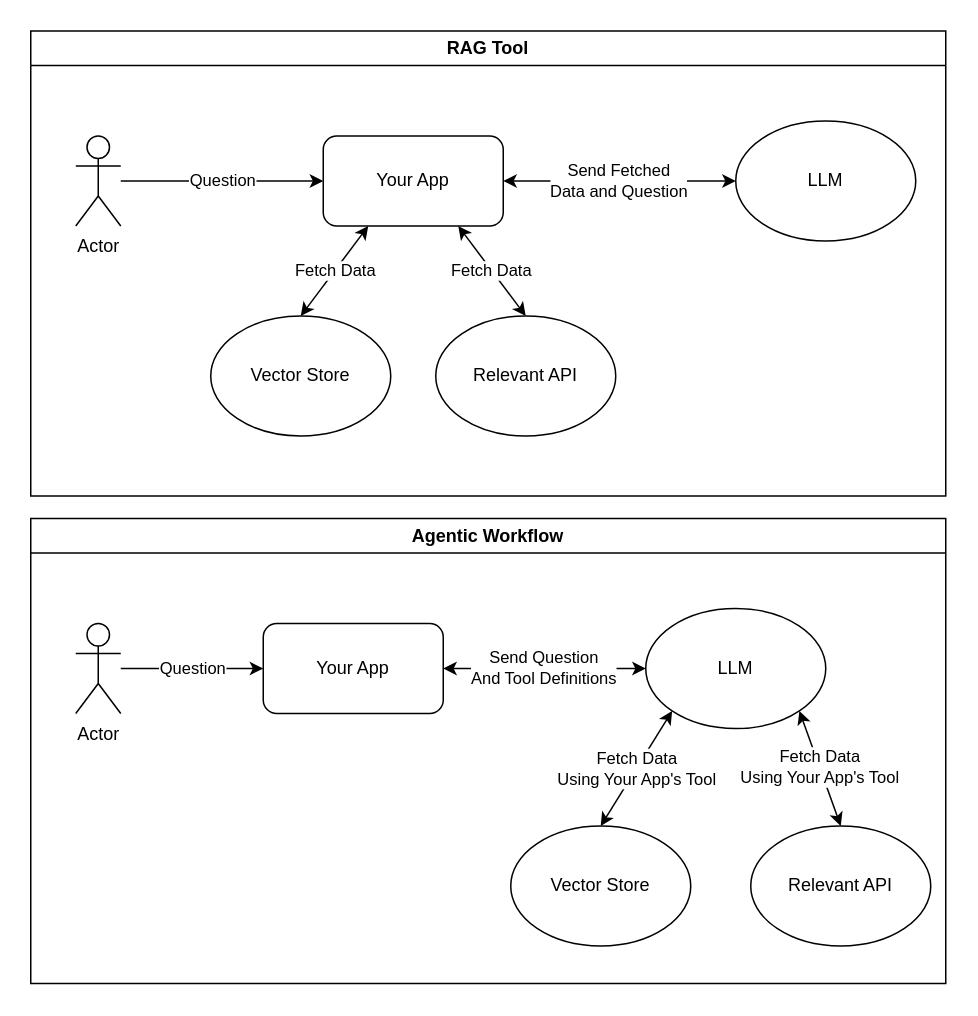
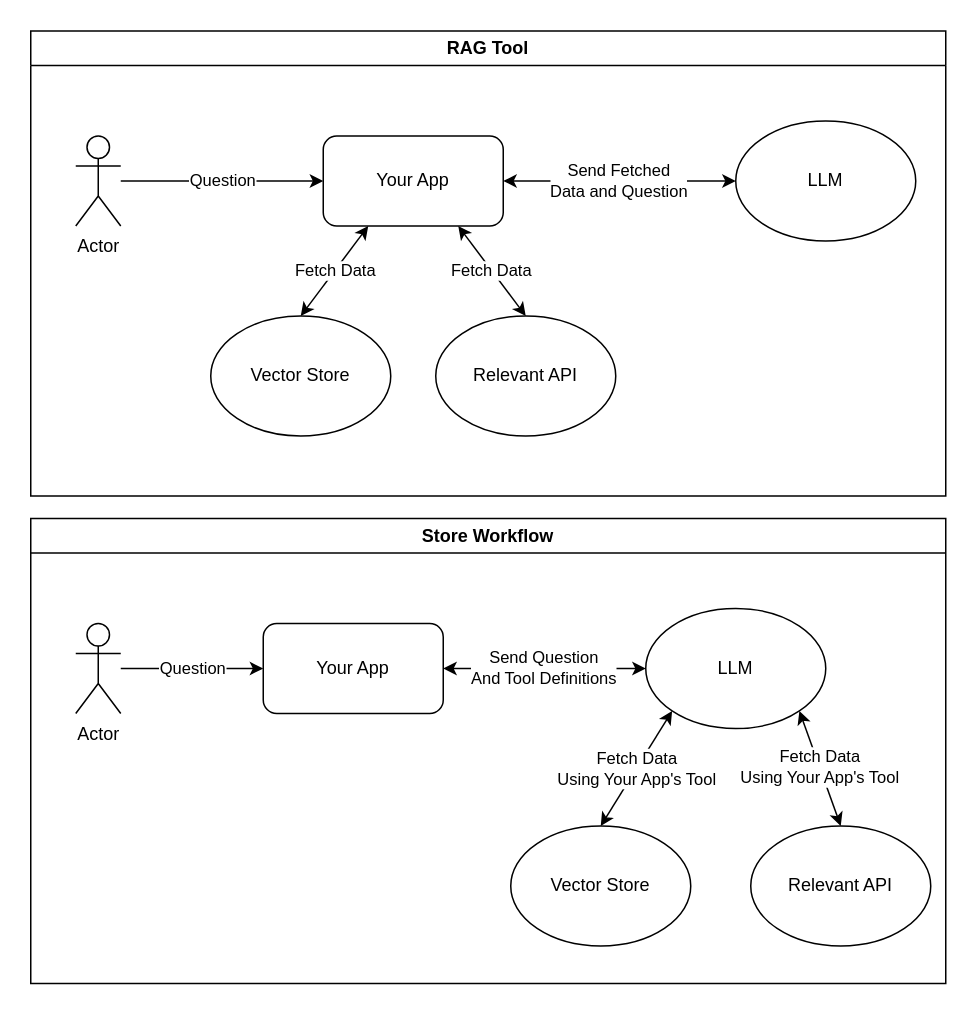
  <mxCell id="0" />
  <mxCell id="1" parent="0" />
  <mxCell id="2" value="RAG Tool" style="swimlane;whiteSpace=wrap;html=1;" vertex="1" parent="1"><mxGeometry x="20" y="20" width="610" height="310" as="geometry" /></mxCell>
  <mxCell id="3" value="LLM" style="ellipse;whiteSpace=wrap;html=1;" vertex="1" parent="2"><mxGeometry x="470" y="60" width="120" height="80" as="geometry" /></mxCell>
  <mxCell id="4" value="Question" style="edgeStyle=none;html=1;entryX=0;entryY=0.5;entryDx=0;entryDy=0;" edge="1" parent="2" source="5" target="6"><mxGeometry relative="1" as="geometry" /></mxCell>
  <mxCell id="5" value="Actor" style="shape=umlActor;verticalLabelPosition=bottom;verticalAlign=top;html=1;outlineConnect=0;" vertex="1" parent="2"><mxGeometry x="30" y="70" width="30" height="60" as="geometry" /></mxCell>
  <mxCell id="6" value="Your App" style="rounded=1;whiteSpace=wrap;html=1;" vertex="1" parent="2"><mxGeometry x="195" y="70" width="120" height="60" as="geometry" /></mxCell>
  <mxCell id="7" value="Vector Store" style="ellipse;whiteSpace=wrap;html=1;" vertex="1" parent="2"><mxGeometry x="120" y="190" width="120" height="80" as="geometry" /></mxCell>
  <mxCell id="8" value="Relevant API" style="ellipse;whiteSpace=wrap;html=1;" vertex="1" parent="2"><mxGeometry x="270" y="190" width="120" height="80" as="geometry" /></mxCell>
  <mxCell id="9" value="Fetch Data" style="endArrow=classic;startArrow=classic;html=1;entryX=0.25;entryY=1;entryDx=0;entryDy=0;exitX=0.5;exitY=0;exitDx=0;exitDy=0;" edge="1" parent="2" source="7" target="6"><mxGeometry width="50" height="50" relative="1" as="geometry"><mxPoint x="200" y="190" as="sourcePoint" /><mxPoint x="250" y="140" as="targetPoint" /></mxGeometry></mxCell>
  <mxCell id="10" value="Fetch Data" style="endArrow=classic;startArrow=classic;html=1;entryX=0.75;entryY=1;entryDx=0;entryDy=0;exitX=0.5;exitY=0;exitDx=0;exitDy=0;" edge="1" parent="2" source="8" target="6"><mxGeometry width="50" height="50" relative="1" as="geometry"><mxPoint x="190" y="200" as="sourcePoint" /><mxPoint x="235" y="140" as="targetPoint" /></mxGeometry></mxCell>
  <mxCell id="11" value="Send Fetched&lt;br&gt;Data and Question" style="endArrow=classic;startArrow=classic;html=1;entryX=1;entryY=0.5;entryDx=0;entryDy=0;exitX=0;exitY=0.5;exitDx=0;exitDy=0;" edge="1" parent="2" source="3" target="6"><mxGeometry width="50" height="50" relative="1" as="geometry"><mxPoint x="340" y="200" as="sourcePoint" /><mxPoint x="295" y="140" as="targetPoint" /></mxGeometry></mxCell>
- <mxCell id="12" value="Agentic Workflow" style="swimlane;whiteSpace=wrap;html=1;" vertex="1" parent="1"><mxGeometry x="20" y="345" width="610" height="310" as="geometry" /></mxCell>
+ <mxCell id="12" value="Store Workflow" style="swimlane;whiteSpace=wrap;html=1;" vertex="1" parent="1"><mxGeometry x="20" y="345" width="610" height="310" as="geometry" /></mxCell>
  <mxCell id="13" value="LLM" style="ellipse;whiteSpace=wrap;html=1;" vertex="1" parent="12"><mxGeometry x="410" y="60" width="120" height="80" as="geometry" /></mxCell>
  <mxCell id="14" value="Question" style="edgeStyle=none;html=1;entryX=0;entryY=0.5;entryDx=0;entryDy=0;" edge="1" parent="12" source="15" target="16"><mxGeometry relative="1" as="geometry" /></mxCell>
  <mxCell id="15" value="Actor" style="shape=umlActor;verticalLabelPosition=bottom;verticalAlign=top;html=1;outlineConnect=0;" vertex="1" parent="12"><mxGeometry x="30" y="70" width="30" height="60" as="geometry" /></mxCell>
  <mxCell id="16" value="Your App" style="rounded=1;whiteSpace=wrap;html=1;" vertex="1" parent="12"><mxGeometry x="155" y="70" width="120" height="60" as="geometry" /></mxCell>
  <mxCell id="17" value="Vector Store" style="ellipse;whiteSpace=wrap;html=1;" vertex="1" parent="12"><mxGeometry x="320" y="205" width="120" height="80" as="geometry" /></mxCell>
  <mxCell id="18" value="Relevant API" style="ellipse;whiteSpace=wrap;html=1;" vertex="1" parent="12"><mxGeometry x="480" y="205" width="120" height="80" as="geometry" /></mxCell>
  <mxCell id="19" value="Fetch Data&lt;br&gt;Using Your App's Tool" style="endArrow=classic;startArrow=classic;html=1;entryX=0;entryY=1;entryDx=0;entryDy=0;exitX=0.5;exitY=0;exitDx=0;exitDy=0;" edge="1" parent="12" source="17" target="13"><mxGeometry width="50" height="50" relative="1" as="geometry"><mxPoint x="200" y="190" as="sourcePoint" /><mxPoint x="250" y="140" as="targetPoint" /></mxGeometry></mxCell>
  <mxCell id="20" value="Fetch Data&lt;br&gt;Using Your App's Tool" style="endArrow=classic;startArrow=classic;html=1;entryX=1;entryY=1;entryDx=0;entryDy=0;exitX=0.5;exitY=0;exitDx=0;exitDy=0;" edge="1" parent="12" source="18" target="13"><mxGeometry width="50" height="50" relative="1" as="geometry"><mxPoint x="190" y="200" as="sourcePoint" /><mxPoint x="235" y="140" as="targetPoint" /></mxGeometry></mxCell>
  <mxCell id="21" value="Send Question&lt;br&gt;And Tool Definitions" style="endArrow=classic;startArrow=classic;html=1;entryX=1;entryY=0.5;entryDx=0;entryDy=0;exitX=0;exitY=0.5;exitDx=0;exitDy=0;" edge="1" parent="12" source="13" target="16"><mxGeometry width="50" height="50" relative="1" as="geometry"><mxPoint x="340" y="200" as="sourcePoint" /><mxPoint x="295" y="140" as="targetPoint" /></mxGeometry></mxCell>
